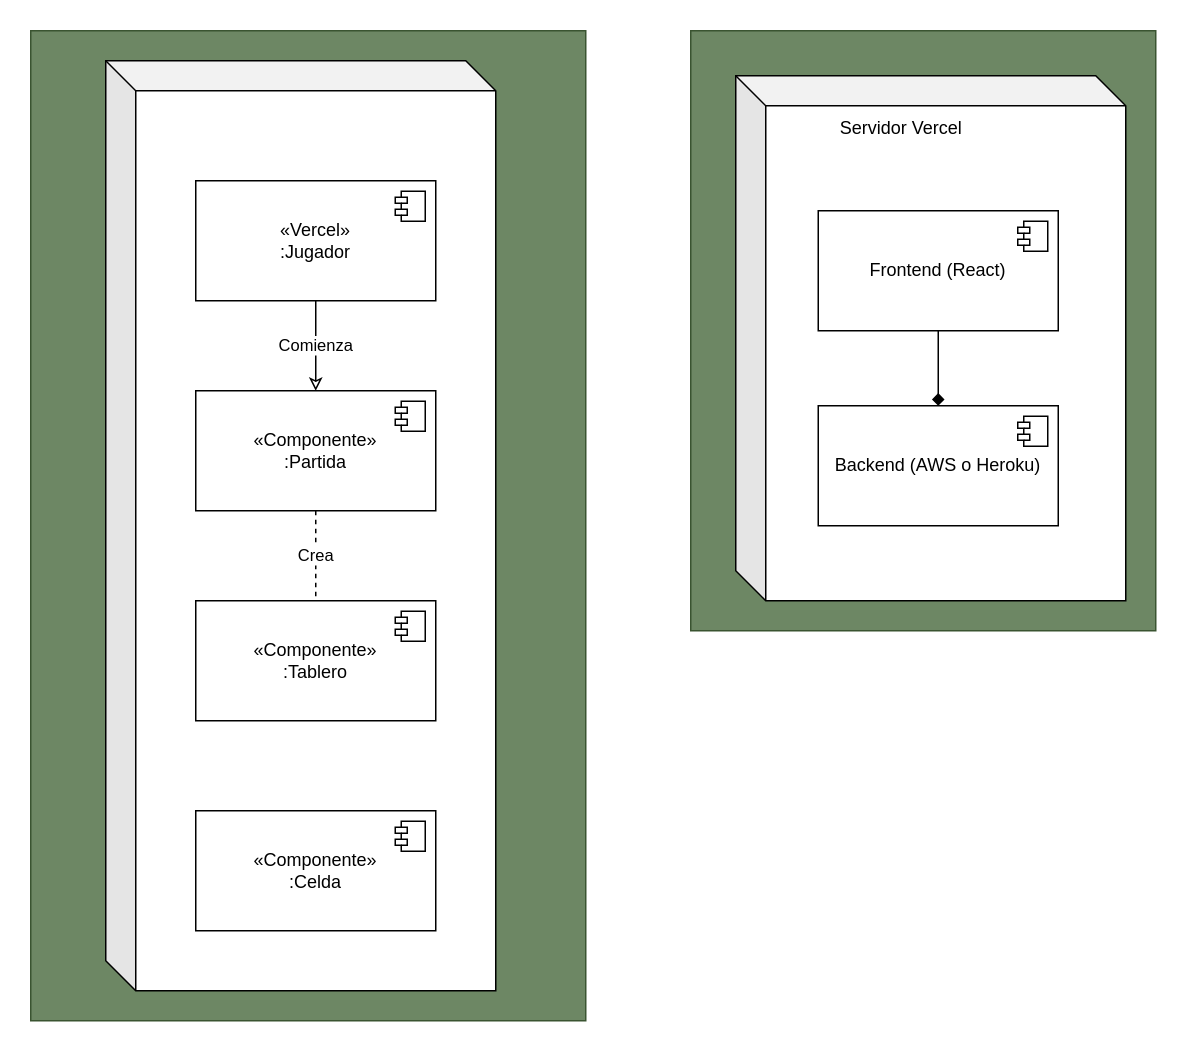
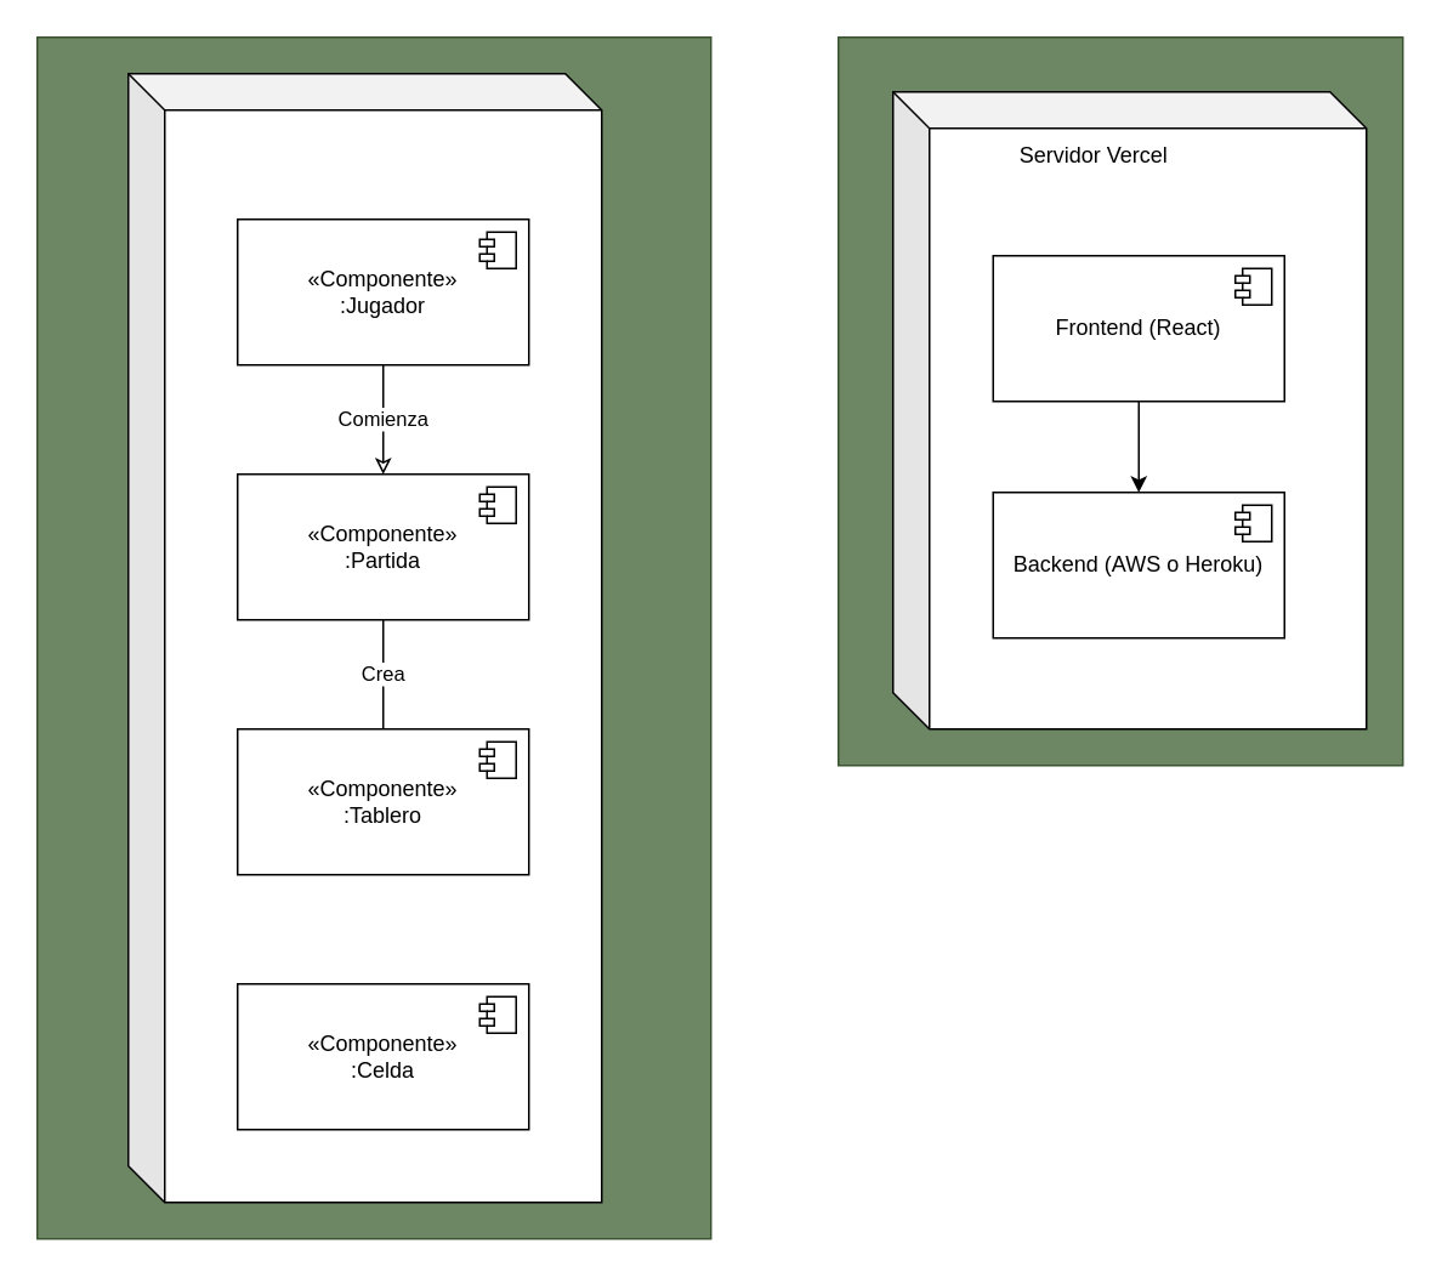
  <mxCell id="0" />
  <mxCell id="1" parent="0" />
  <mxCell id="2" value="" style="rounded=0;whiteSpace=wrap;html=1;fillStyle=auto;strokeColor=#3A5431;fillColor=#6d8764;fontColor=#ffffff;" parent="1" vertex="1"><mxGeometry x="20" y="20" width="370" height="660" as="geometry" /></mxCell>
  <mxCell id="3" value="" style="shape=cube;whiteSpace=wrap;html=1;boundedLbl=1;backgroundOutline=1;darkOpacity=0.05;darkOpacity2=0.1;" parent="1" vertex="1"><mxGeometry x="70" y="40" width="260" height="620" as="geometry" /></mxCell>
- <mxCell id="4" value="«Vercel»&lt;br&gt;:Jugador" style="html=1;dropTarget=0;whiteSpace=wrap;" parent="1" vertex="1"><mxGeometry x="130" y="120" width="160" height="80" as="geometry" /></mxCell>
+ <mxCell id="4" value="«Componente»&lt;br&gt;:Jugador" style="html=1;dropTarget=0;whiteSpace=wrap;" parent="1" vertex="1"><mxGeometry x="130" y="120" width="160" height="80" as="geometry" /></mxCell>
  <mxCell id="5" value="" style="shape=module;jettyWidth=8;jettyHeight=4;" parent="4" vertex="1"><mxGeometry x="1" width="20" height="20" relative="1" as="geometry"><mxPoint x="-27" y="7" as="offset" /></mxGeometry></mxCell>
  <mxCell id="6" value="«Componente»&lt;br&gt;:Partida" style="html=1;dropTarget=0;whiteSpace=wrap;" parent="1" vertex="1"><mxGeometry x="130" y="260" width="160" height="80" as="geometry" /></mxCell>
  <mxCell id="7" value="" style="shape=module;jettyWidth=8;jettyHeight=4;" parent="6" vertex="1"><mxGeometry x="1" width="20" height="20" relative="1" as="geometry"><mxPoint x="-27" y="7" as="offset" /></mxGeometry></mxCell>
  <mxCell id="8" value="Comienza" style="edgeStyle=none;html=1;exitX=0.5;exitY=1;exitDx=0;exitDy=0;entryX=0.5;entryY=0;entryDx=0;entryDy=0;endArrow=classic;endFill=0;" parent="1" source="4" target="6" edge="1"><mxGeometry relative="1" as="geometry" /></mxCell>
  <mxCell id="9" value="«Componente»&lt;br&gt;:Tablero" style="html=1;dropTarget=0;whiteSpace=wrap;" parent="1" vertex="1"><mxGeometry x="130" y="400" width="160" height="80" as="geometry" /></mxCell>
  <mxCell id="10" value="" style="shape=module;jettyWidth=8;jettyHeight=4;" parent="9" vertex="1"><mxGeometry x="1" width="20" height="20" relative="1" as="geometry"><mxPoint x="-27" y="7" as="offset" /></mxGeometry></mxCell>
- <mxCell id="11" value="Crea" style="edgeStyle=none;html=1;exitX=0.5;exitY=1;exitDx=0;exitDy=0;entryX=0.5;entryY=0;entryDx=0;entryDy=0;endArrow=none;endFill=0;dashed=1;" parent="1" source="6" target="9" edge="1"><mxGeometry relative="1" as="geometry" /></mxCell>
+ <mxCell id="11" value="Crea" style="edgeStyle=none;html=1;exitX=0.5;exitY=1;exitDx=0;exitDy=0;entryX=0.5;entryY=0;entryDx=0;entryDy=0;endArrow=none;endFill=0;" parent="1" source="6" target="9" edge="1"><mxGeometry relative="1" as="geometry" /></mxCell>
  <mxCell id="12" value="«Componente»&lt;br&gt;:Celda" style="html=1;dropTarget=0;whiteSpace=wrap;" parent="1" vertex="1"><mxGeometry x="130" y="540" width="160" height="80" as="geometry" /></mxCell>
  <mxCell id="13" value="" style="shape=module;jettyWidth=8;jettyHeight=4;" parent="12" vertex="1"><mxGeometry x="1" width="20" height="20" relative="1" as="geometry"><mxPoint x="-27" y="7" as="offset" /></mxGeometry></mxCell>
  <mxCell id="14" value="" style="rounded=0;whiteSpace=wrap;html=1;fillStyle=auto;strokeColor=#3A5431;fillColor=#6d8764;fontColor=#ffffff;" parent="1" vertex="1"><mxGeometry x="460" y="20" width="310" height="400" as="geometry" /></mxCell>
  <mxCell id="15" value="" style="shape=cube;whiteSpace=wrap;html=1;boundedLbl=1;backgroundOutline=1;darkOpacity=0.05;darkOpacity2=0.1;" parent="1" vertex="1"><mxGeometry x="490" y="50" width="260" height="350" as="geometry" /></mxCell>
  <mxCell id="16" value="Servidor Vercel" style="text;html=1;align=center;verticalAlign=middle;resizable=0;points=[];autosize=1;strokeColor=none;fillColor=none;" parent="1" vertex="1"><mxGeometry x="550" y="70" width="100" height="30" as="geometry" /></mxCell>
- <mxCell id="17" style="edgeStyle=none;html=1;exitX=0.5;exitY=1;exitDx=0;exitDy=0;entryX=0.5;entryY=0;entryDx=0;entryDy=0;endArrow=diamond;endFill=1;" parent="1" source="18" target="20" edge="1"><mxGeometry relative="1" as="geometry" /></mxCell>
+ <mxCell id="17" style="edgeStyle=none;html=1;exitX=0.5;exitY=1;exitDx=0;exitDy=0;entryX=0.5;entryY=0;entryDx=0;entryDy=0;endArrow=classic;endFill=1;" parent="1" source="18" target="20" edge="1"><mxGeometry relative="1" as="geometry" /></mxCell>
  <mxCell id="18" value="Frontend (React)" style="html=1;dropTarget=0;whiteSpace=wrap;" parent="1" vertex="1"><mxGeometry x="545" y="140" width="160" height="80" as="geometry" /></mxCell>
  <mxCell id="19" value="" style="shape=module;jettyWidth=8;jettyHeight=4;" parent="18" vertex="1"><mxGeometry x="1" width="20" height="20" relative="1" as="geometry"><mxPoint x="-27" y="7" as="offset" /></mxGeometry></mxCell>
  <mxCell id="20" value="Backend (AWS o Heroku)" style="html=1;dropTarget=0;whiteSpace=wrap;" parent="1" vertex="1"><mxGeometry x="545" y="270" width="160" height="80" as="geometry" /></mxCell>
  <mxCell id="21" value="" style="shape=module;jettyWidth=8;jettyHeight=4;" parent="20" vertex="1"><mxGeometry x="1" width="20" height="20" relative="1" as="geometry"><mxPoint x="-27" y="7" as="offset" /></mxGeometry></mxCell>
